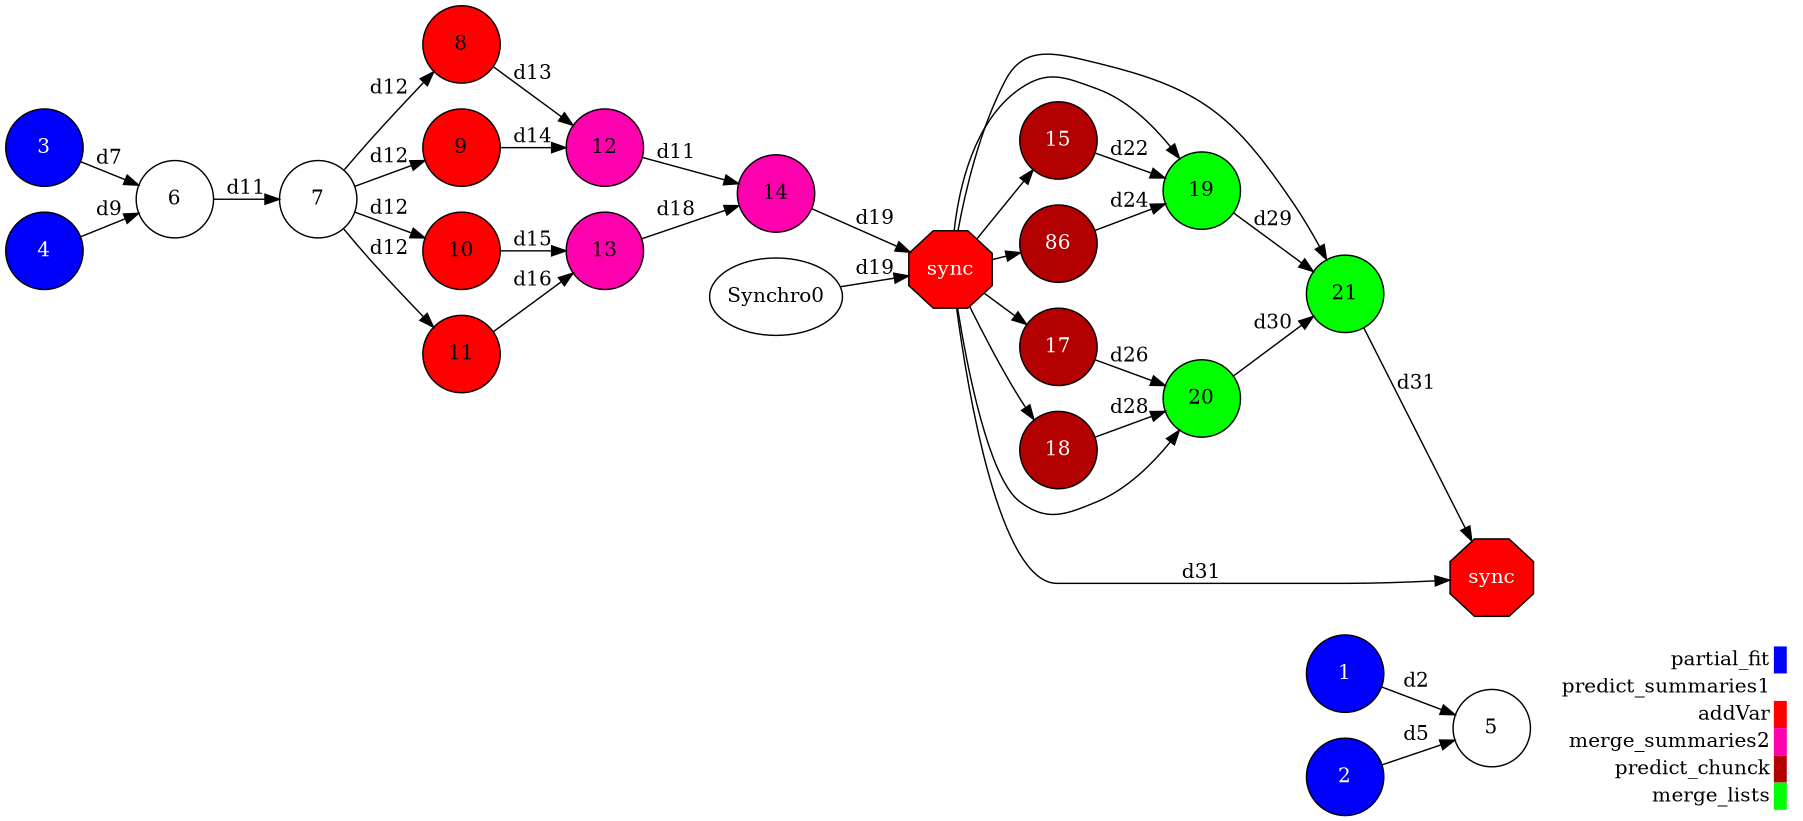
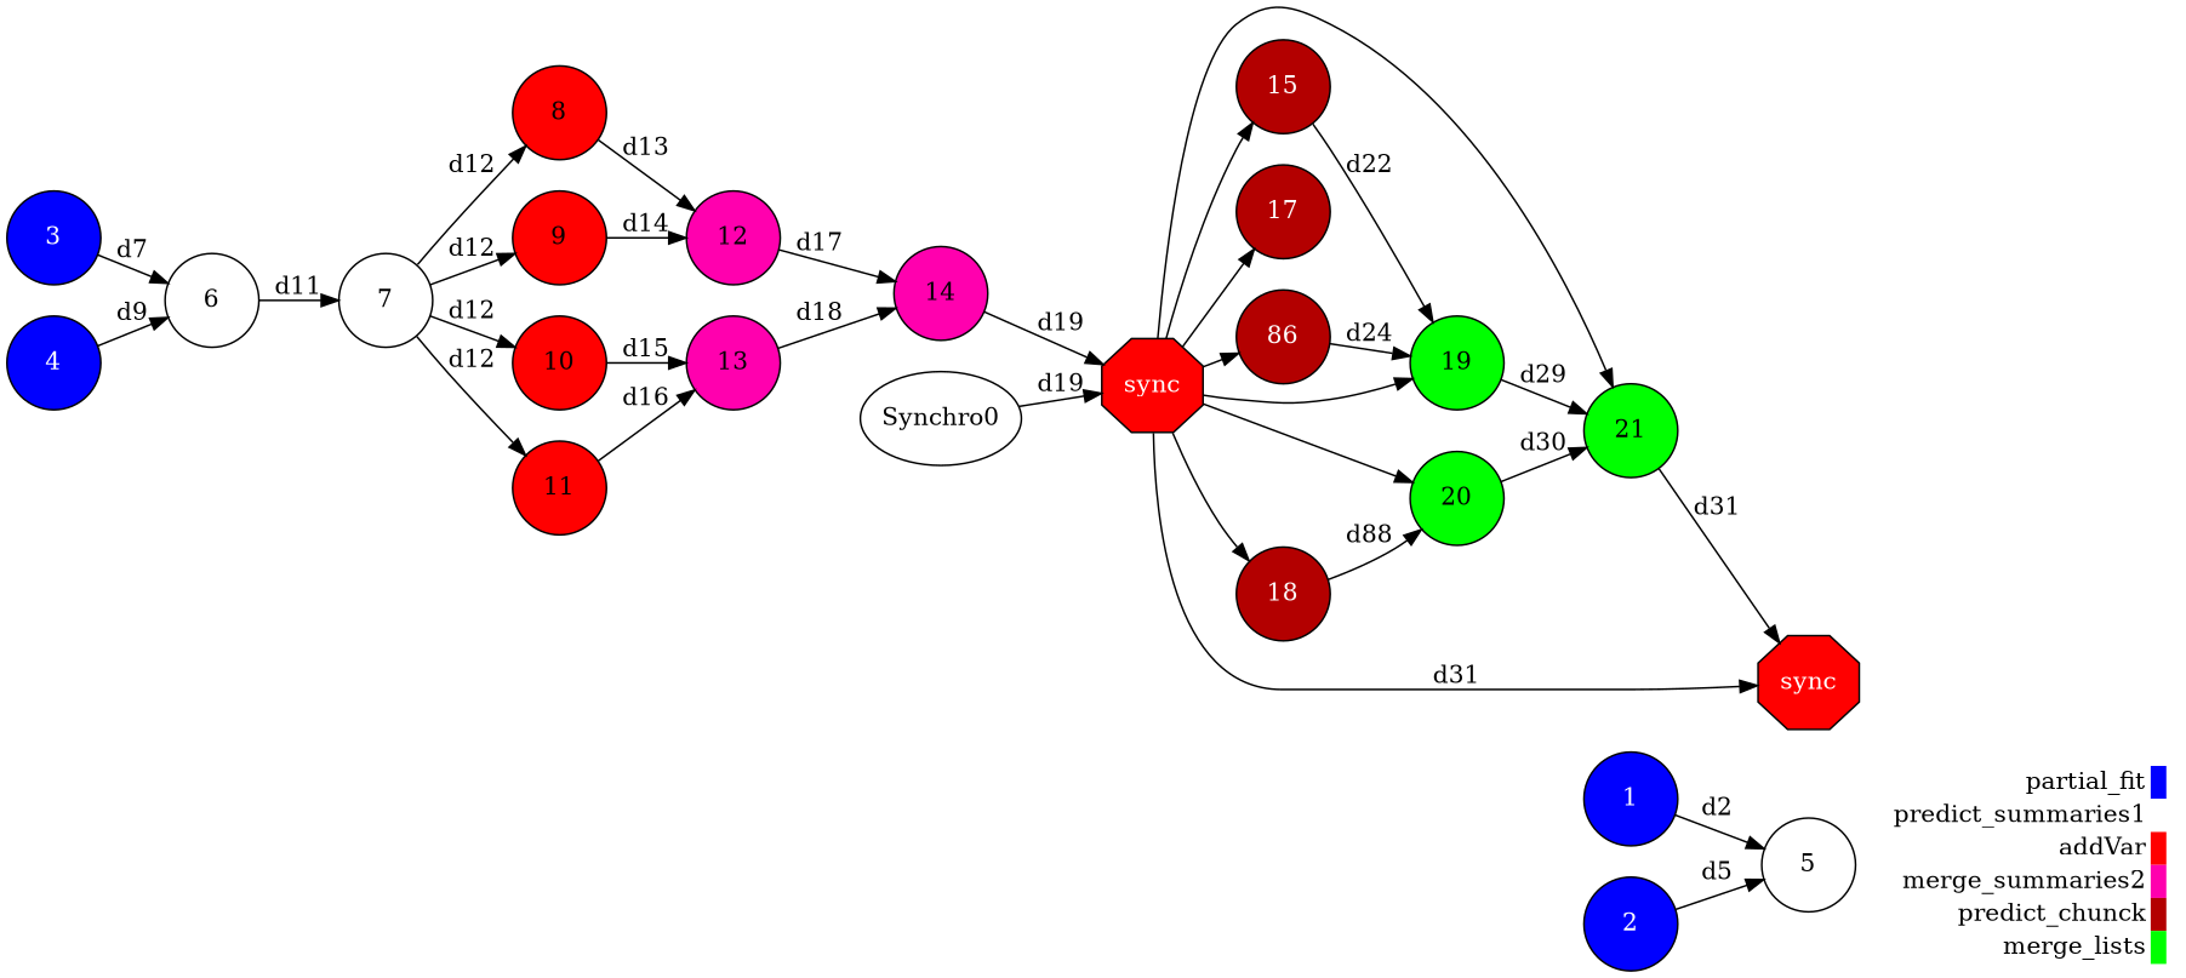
  digraph {
    labeljust=l
    rankdir=LR
    node [fillcolor="#ff0000" fontcolor="#000000" shape=circle style=filled]
    1 [fillcolor="#0000ff" fontcolor="#ffffff" height=0.75]
    5 [fillcolor="#ffffff" height=0.75]
    2 [fillcolor="#0000ff" fontcolor="#ffffff" height=0.75]
    3 [fillcolor="#0000ff" fontcolor="#ffffff" height=0.75]
    6 [fillcolor="#ffffff" height=0.75]
    4 [fillcolor="#0000ff" fontcolor="#ffffff" height=0.75]
    7 [fillcolor="#ffffff" height=0.75]
    8 [height=0.75]
    9 [height=0.75]
    10 [height=0.75]
    11 [height=0.75]
    12 [fillcolor="#ff00ae" height=0.75]
    13 [fillcolor="#ff00ae" height=0.75]
    14 [fillcolor="#ff00ae" height=0.75]
    n15 [fontcolor="#FFFFFF" height=0.75 label=sync shape=octagon]
    15 [fillcolor="#b30000" fontcolor="#ffffff" height=0.75]
    n17 [fillcolor="#b30000" fontcolor="#ffffff" height=0.75 label=86]
    17 [fillcolor="#b30000" fontcolor="#ffffff" height=0.75]
    18 [fillcolor="#b30000" fontcolor="#ffffff" height=0.75]
    19 [fillcolor="#00ff00" height=0.75]
    20 [fillcolor="#00ff00" height=0.75]
    21 [fillcolor="#00ff00" height=0.75]
    n23 [fontcolor="#FFFFFF" height=0.75 label=sync shape=octagon]
    Synchro0 [height=0.75 fillcolor="" fontcolor="" shape="" style=""]
    n25 [height=0.75 label=<       <table border="0" cellpadding="2" cellspacing="0" cellborder="0"> <tr> <td align="right">partial_fit</td> <td bgcolor="#0000ff">&nbsp;</td> </tr> <tr> <td align="right">predict_summaries1</td> <td bgcolor="#ffffff">&nbsp;</td> </tr> <tr> <td align="right">addVar</td> <td bgcolor="#ff0000">&nbsp;</td> </tr> <tr> <td align="right">merge_summaries2</td> <td bgcolor="#ff00ae">&nbsp;</td> </tr> <tr> <td align="right">predict_chunck</td> <td bgcolor="#b30000">&nbsp;</td> </tr> <tr> <td align="right">merge_lists</td> <td bgcolor="#00ff00">&nbsp;</td> </tr>       </table>     > shape=plaintext fillcolor="" fontcolor="" style=""]
    subgraph sub_1 {
      ranksep=0.20
      1
      5
      2
      3
      6
      4
      7
      8
      9
      10
      11
      12
      13
      14
      n15
      15
      n17
      17
      18
      19
      20
      21
      n23
      Synchro0
    }
    subgraph sub_2 {
      label=Legend
      rank=sink
      ranksep=0.20
      n25
    }
    1 -> 5 [label=d2]
    2 -> 5 [label=d5]
    3 -> 6 [label=d7]
    6 -> 7 [label=d11]
    4 -> 6 [label=d9]
    7 -> 8 [label=d12]
    7 -> 9 [label=d12]
    7 -> 10 [label=d12]
    7 -> 11 [label=d12]
    8 -> 12 [label=d13]
    9 -> 12 [label=d14]
    10 -> 13 [label=d15]
    11 -> 13 [label=d16]
-   12 -> 14 [label=d11]
+   12 -> 14 [label=d17]
    13 -> 14 [label=d18]
    14 -> n15 [label=d19]
    n15 -> 15
    n15 -> n17
    n15 -> 17
    n15 -> 18
    n15 -> 19
    n15 -> 20
    n15 -> 21
    n15 -> n23 [label=d31]
    15 -> 19 [label=d22]
    n17 -> 19 [label=d24]
-   17 -> 20 [label=d26]
-   18 -> 20 [label=d28]
+   18 -> 20 [label=d88]
    19 -> 21 [label=d29]
    20 -> 21 [label=d30]
    21 -> n23 [label=d31]
    Synchro0 -> n15 [label=d19]
  }
